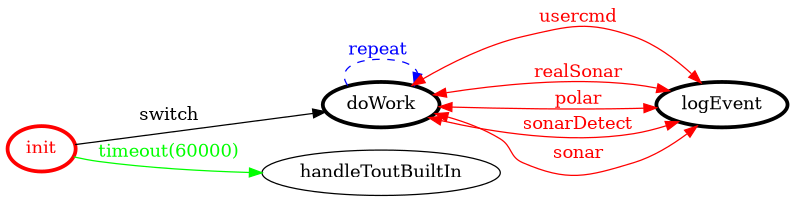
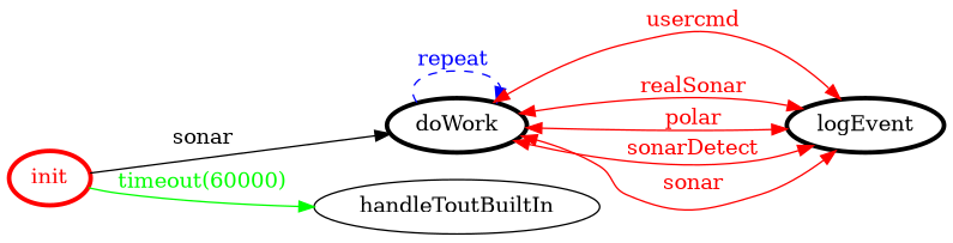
  digraph {
    rankdir=LR
    node [color=black fontcolor=black penwidth=3]
    edge [color=red fontcolor=red dir=both]
    init [color=red fontcolor=red]
    doWork
    handleToutBuiltIn [color="" fontcolor="" penwidth=""]
    logEvent
-   init -> doWork [color=black fontcolor=black label=switch dir=""]
+   init -> doWork [color=black fontcolor=black label=sonar dir=""]
    init -> handleToutBuiltIn [color=green fontcolor=green label="timeout(60000)" dir=""]
    doWork -> doWork [color=blue fontcolor=blue label="repeat " style=dashed dir=""]
    doWork -> logEvent [label=usercmd]
    doWork -> logEvent [label=realSonar]
    doWork -> logEvent [label=polar]
    doWork -> logEvent [label=sonarDetect]
    doWork -> logEvent [label=sonar]
  }
